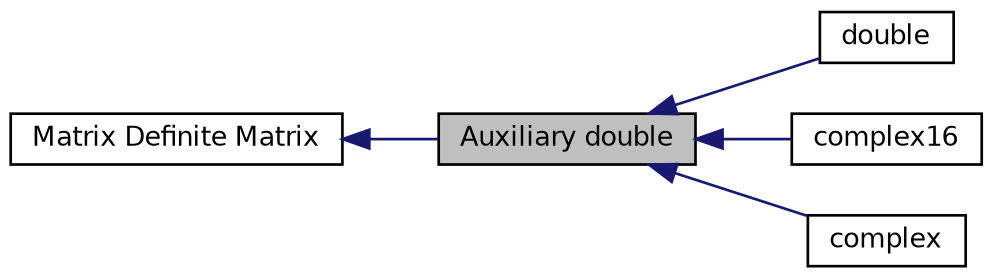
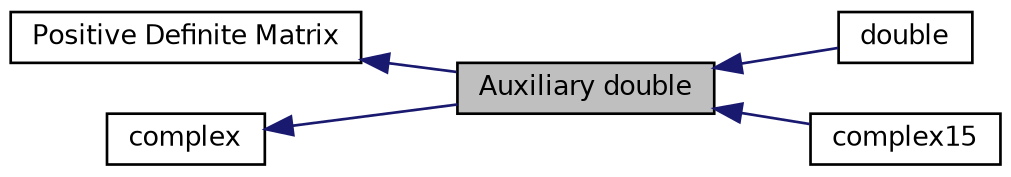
  digraph {
    rankdir=LR
    node [color=black fillcolor=white fontname=Helvetica fontsize=10 shape=record style=filled]
    edge [color=midnightblue dir=back fontname=Helvetica fontsize=10 labelfontname=Helvetica labelfontsize=10 shape=plaintext style=solid]
    n1 [height=0.2 label=double width=0.4]
-   n2 [height=0.2 label="Matrix Definite Matrix" width=0.4]
+   n2 [height=0.2 label="Positive Definite Matrix" width=0.4]
    n3 [fillcolor=grey75 fontcolor=black height=0.2 label="Auxiliary double" width=0.4]
-   n4 [height=0.2 label=complex16 width=0.4]
+   n4 [height=0.2 label=complex15 width=0.4]
    n5 [height=0.2 label=complex width=0.4]
    n2 -> n3
    n3 -> n1
    n3 -> n4
-   n3 -> n5
+   n5 -> n3
  }
